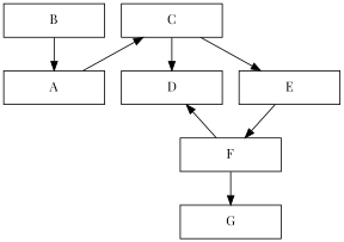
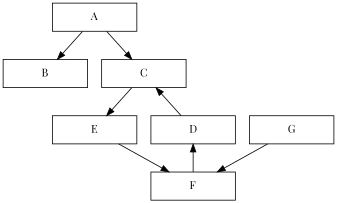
  digraph {
    fontname="Playfair Display"
    rankdir=TB
    node [fontname="Playfair Display" shape=box]
    edge [fontname="Playfair Display"]
    n1 [height=0.5 label=B width=1.5]
    n2 [height=0.5 label=C width=1.5]
    n3 [height=0.5 label=D width=1.5]
    n4 [height=0.5 label=E width=1.5]
    n5 [height=0.5 label=F width=1.5]
    n6 [height=0.5 label=A width=1.5]
    n7 [height=0.5 label=G width=1.5]
    subgraph sub_1 {
      rank=same
      n1
      n2
    }
    subgraph sub_2 {
      rank=same
      n3
      n4
    }
-   n2 -> n3
+   n3 -> n2
    n2 -> n4
    n4 -> n5
    n5 -> n3
-   n5 -> n7
-   n1 -> n6
+   n7 -> n5
+   n6 -> n1
    n6 -> n2
  }
